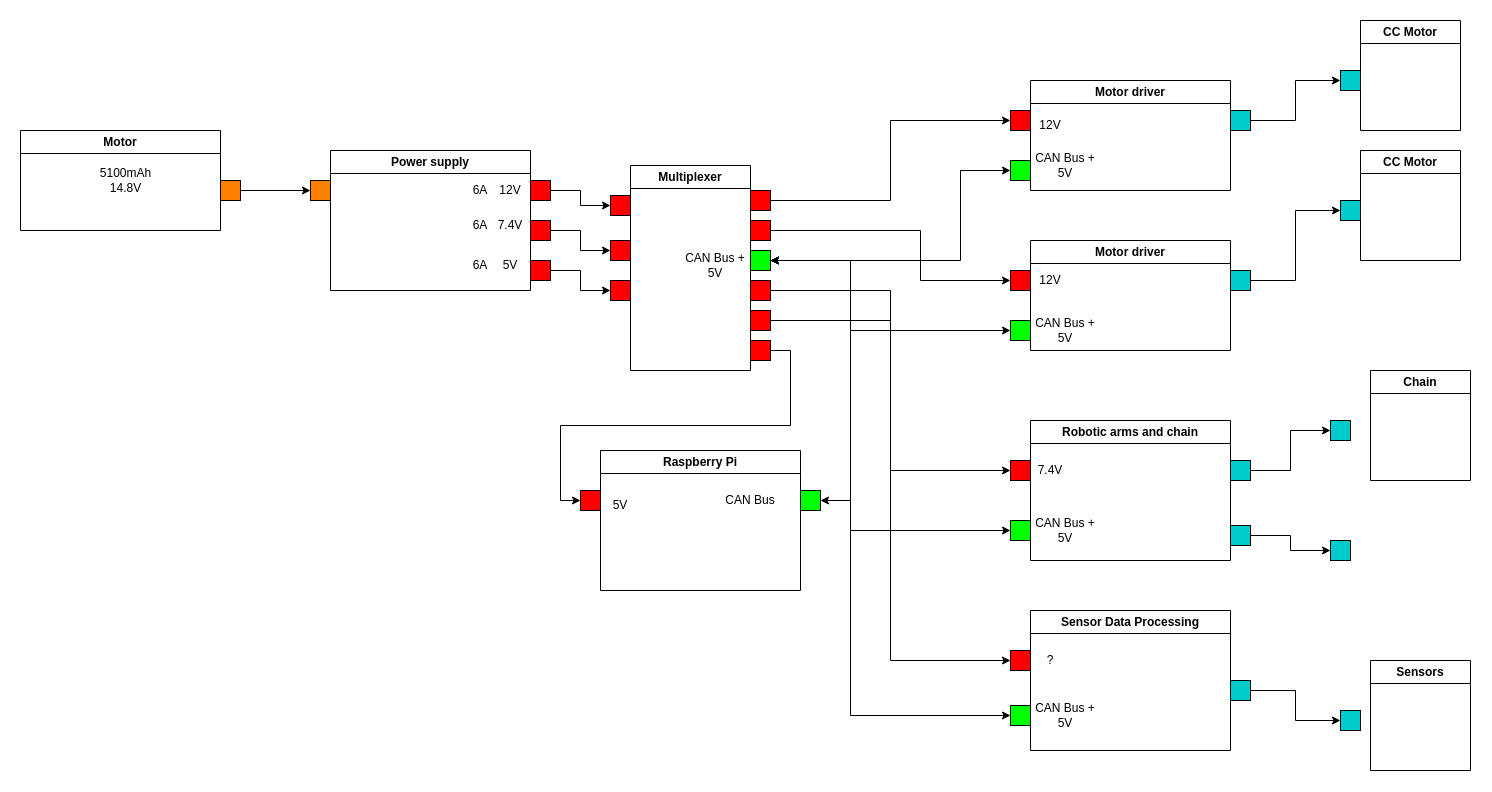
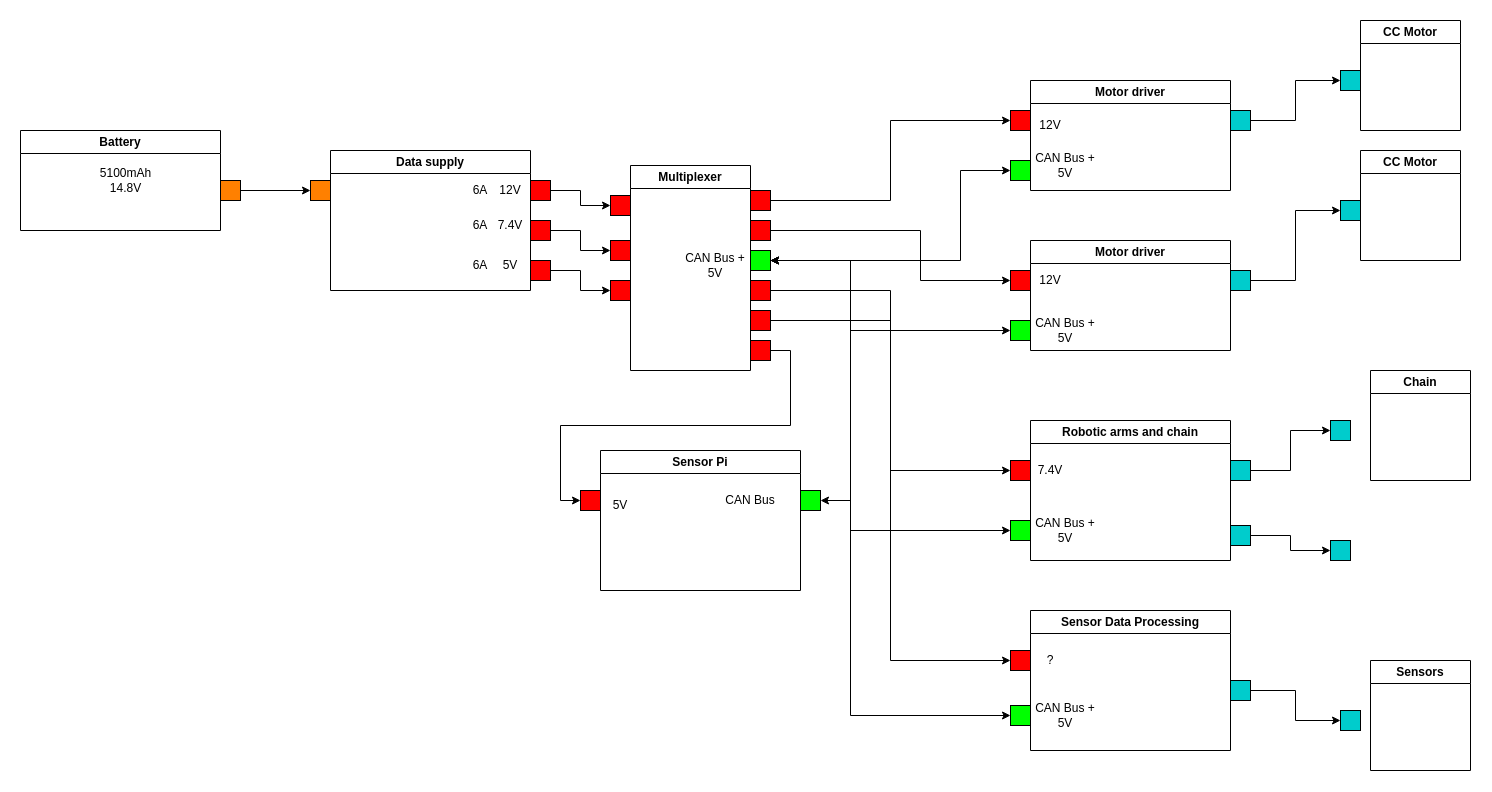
  <mxCell id="0" />
  <mxCell id="1" parent="0" />
  <mxCell id="2" value="Motor driver" style="swimlane;whiteSpace=wrap;html=1;" vertex="1" parent="1"><mxGeometry x="1030" y="240" width="200" height="110" as="geometry" /></mxCell>
  <mxCell id="3" value="12V" style="text;html=1;strokeColor=none;fillColor=none;align=center;verticalAlign=middle;whiteSpace=wrap;rounded=0;" vertex="1" parent="2"><mxGeometry x="10" y="25" width="20" height="30" as="geometry" /></mxCell>
  <mxCell id="4" value="CAN Bus + 5V" style="text;html=1;strokeColor=none;fillColor=none;align=center;verticalAlign=middle;whiteSpace=wrap;rounded=0;" vertex="1" parent="2"><mxGeometry y="75" width="70" height="30" as="geometry" /></mxCell>
  <mxCell id="5" value="Motor driver" style="swimlane;whiteSpace=wrap;html=1;" vertex="1" parent="1"><mxGeometry x="1030" y="80" width="200" height="110" as="geometry" /></mxCell>
  <mxCell id="6" value="12V" style="text;html=1;strokeColor=none;fillColor=none;align=center;verticalAlign=middle;whiteSpace=wrap;rounded=0;" vertex="1" parent="5"><mxGeometry x="10" y="30" width="20" height="30" as="geometry" /></mxCell>
  <mxCell id="7" value="CAN Bus + 5V" style="text;html=1;strokeColor=none;fillColor=none;align=center;verticalAlign=middle;whiteSpace=wrap;rounded=0;" vertex="1" parent="5"><mxGeometry y="70" width="70" height="30" as="geometry" /></mxCell>
- <mxCell id="8" value="Power supply" style="swimlane;whiteSpace=wrap;html=1;" vertex="1" parent="1"><mxGeometry x="330" y="150" width="200" height="140" as="geometry" /></mxCell>
+ <mxCell id="8" value="Data supply" style="swimlane;whiteSpace=wrap;html=1;" vertex="1" parent="1"><mxGeometry x="330" y="150" width="200" height="140" as="geometry" /></mxCell>
  <mxCell id="9" value="12V" style="text;html=1;strokeColor=none;fillColor=none;align=center;verticalAlign=middle;whiteSpace=wrap;rounded=0;" vertex="1" parent="8"><mxGeometry x="170" y="25" width="20" height="30" as="geometry" /></mxCell>
  <mxCell id="10" value="7.4V" style="text;html=1;strokeColor=none;fillColor=none;align=center;verticalAlign=middle;whiteSpace=wrap;rounded=0;" vertex="1" parent="8"><mxGeometry x="170" y="60" width="20" height="30" as="geometry" /></mxCell>
  <mxCell id="11" value="5V" style="text;html=1;strokeColor=none;fillColor=none;align=center;verticalAlign=middle;whiteSpace=wrap;rounded=0;" vertex="1" parent="8"><mxGeometry x="170" y="100" width="20" height="30" as="geometry" /></mxCell>
  <mxCell id="12" value="6A" style="text;html=1;strokeColor=none;fillColor=none;align=center;verticalAlign=middle;whiteSpace=wrap;rounded=0;" vertex="1" parent="8"><mxGeometry x="140" y="25" width="20" height="30" as="geometry" /></mxCell>
  <mxCell id="13" value="6A" style="text;html=1;strokeColor=none;fillColor=none;align=center;verticalAlign=middle;whiteSpace=wrap;rounded=0;" vertex="1" parent="8"><mxGeometry x="140" y="100" width="20" height="30" as="geometry" /></mxCell>
  <mxCell id="14" value="6A" style="text;html=1;strokeColor=none;fillColor=none;align=center;verticalAlign=middle;whiteSpace=wrap;rounded=0;" vertex="1" parent="8"><mxGeometry x="140" y="60" width="20" height="30" as="geometry" /></mxCell>
- <mxCell id="15" value="Motor" style="swimlane;whiteSpace=wrap;html=1;" vertex="1" parent="1"><mxGeometry x="20" y="130" width="200" height="100" as="geometry" /></mxCell>
+ <mxCell id="15" value="Battery" style="swimlane;whiteSpace=wrap;html=1;" vertex="1" parent="1"><mxGeometry x="20" y="130" width="200" height="100" as="geometry" /></mxCell>
  <mxCell id="16" value="5100mAh&lt;br&gt;14.8V" style="text;html=1;align=center;verticalAlign=middle;resizable=0;points=[];autosize=1;strokeColor=none;fillColor=none;" vertex="1" parent="15"><mxGeometry x="70" y="30" width="70" height="40" as="geometry" /></mxCell>
  <mxCell id="17" style="edgeStyle=orthogonalEdgeStyle;rounded=0;orthogonalLoop=1;jettySize=auto;html=1;exitX=1;exitY=0.5;exitDx=0;exitDy=0;entryX=0;entryY=0.5;entryDx=0;entryDy=0;" edge="1" parent="1" source="18" target="24"><mxGeometry relative="1" as="geometry"><Array as="points"><mxPoint x="920" y="230" /><mxPoint x="920" y="280" /></Array></mxGeometry></mxCell>
  <mxCell id="18" value="" style="whiteSpace=wrap;html=1;aspect=fixed;fillColor=#FF0000;" vertex="1" parent="1"><mxGeometry x="750" y="220" width="20" height="20" as="geometry" /></mxCell>
  <mxCell id="19" style="edgeStyle=orthogonalEdgeStyle;rounded=0;orthogonalLoop=1;jettySize=auto;html=1;exitX=1;exitY=0.5;exitDx=0;exitDy=0;entryX=0;entryY=0.5;entryDx=0;entryDy=0;" edge="1" parent="1" source="20" target="23"><mxGeometry relative="1" as="geometry" /></mxCell>
  <mxCell id="20" value="" style="whiteSpace=wrap;html=1;aspect=fixed;fillColor=#FF0000;" vertex="1" parent="1"><mxGeometry x="750" y="190" width="20" height="20" as="geometry" /></mxCell>
  <mxCell id="21" value="" style="whiteSpace=wrap;html=1;aspect=fixed;fillColor=#00FF00;" vertex="1" parent="1"><mxGeometry x="1010" y="320" width="20" height="20" as="geometry" /></mxCell>
  <mxCell id="22" value="" style="whiteSpace=wrap;html=1;aspect=fixed;fillColor=#00FF00;" vertex="1" parent="1"><mxGeometry x="1010" y="160" width="20" height="20" as="geometry" /></mxCell>
  <mxCell id="23" value="" style="whiteSpace=wrap;html=1;aspect=fixed;fillColor=#FF0000;" vertex="1" parent="1"><mxGeometry x="1010" y="110" width="20" height="20" as="geometry" /></mxCell>
  <mxCell id="24" value="" style="whiteSpace=wrap;html=1;aspect=fixed;fillColor=#FF0000;" vertex="1" parent="1"><mxGeometry x="1010" y="270" width="20" height="20" as="geometry" /></mxCell>
  <mxCell id="25" style="edgeStyle=orthogonalEdgeStyle;rounded=0;orthogonalLoop=1;jettySize=auto;html=1;exitX=1;exitY=0.5;exitDx=0;exitDy=0;entryX=0;entryY=0.5;entryDx=0;entryDy=0;" edge="1" parent="1" source="26" target="27"><mxGeometry relative="1" as="geometry" /></mxCell>
  <mxCell id="26" value="" style="whiteSpace=wrap;html=1;aspect=fixed;fillColor=#FF8000;" vertex="1" parent="1"><mxGeometry x="220" y="180" width="20" height="20" as="geometry" /></mxCell>
  <mxCell id="27" value="" style="whiteSpace=wrap;html=1;aspect=fixed;fillColor=#FF8000;" vertex="1" parent="1"><mxGeometry x="310" y="180" width="20" height="20" as="geometry" /></mxCell>
  <mxCell id="28" value="" style="endArrow=classic;startArrow=classic;html=1;rounded=0;entryX=0;entryY=0.5;entryDx=0;entryDy=0;exitX=1;exitY=0.5;exitDx=0;exitDy=0;" edge="1" parent="1" source="55" target="21"><mxGeometry width="50" height="50" relative="1" as="geometry"><mxPoint x="860" y="355" as="sourcePoint" /><mxPoint x="910" y="305" as="targetPoint" /><Array as="points"><mxPoint x="850" y="260" /><mxPoint x="850" y="330" /></Array></mxGeometry></mxCell>
  <mxCell id="29" value="" style="endArrow=classic;startArrow=classic;html=1;rounded=0;entryX=0;entryY=0.5;entryDx=0;entryDy=0;exitX=1;exitY=0.5;exitDx=0;exitDy=0;" edge="1" parent="1" source="55" target="22"><mxGeometry width="50" height="50" relative="1" as="geometry"><mxPoint x="810" y="270" as="sourcePoint" /><mxPoint x="950" y="200" as="targetPoint" /><Array as="points"><mxPoint x="960" y="260" /><mxPoint x="960" y="170" /></Array></mxGeometry></mxCell>
  <mxCell id="30" value="Robotic arms and chain" style="swimlane;whiteSpace=wrap;html=1;" vertex="1" parent="1"><mxGeometry x="1030" y="420" width="200" height="140" as="geometry" /></mxCell>
  <mxCell id="31" value="7.4V" style="text;html=1;strokeColor=none;fillColor=none;align=center;verticalAlign=middle;whiteSpace=wrap;rounded=0;" vertex="1" parent="30"><mxGeometry x="10" y="35" width="20" height="30" as="geometry" /></mxCell>
  <mxCell id="32" value="CAN Bus + 5V" style="text;html=1;strokeColor=none;fillColor=none;align=center;verticalAlign=middle;whiteSpace=wrap;rounded=0;" vertex="1" parent="30"><mxGeometry y="95" width="70" height="30" as="geometry" /></mxCell>
  <mxCell id="33" value="Sensor Data Processing" style="swimlane;whiteSpace=wrap;html=1;" vertex="1" parent="1"><mxGeometry x="1030" y="610" width="200" height="140" as="geometry" /></mxCell>
  <mxCell id="34" value="?" style="text;html=1;strokeColor=none;fillColor=none;align=center;verticalAlign=middle;whiteSpace=wrap;rounded=0;" vertex="1" parent="33"><mxGeometry x="10" y="35" width="20" height="30" as="geometry" /></mxCell>
  <mxCell id="35" value="CAN Bus + 5V" style="text;html=1;strokeColor=none;fillColor=none;align=center;verticalAlign=middle;whiteSpace=wrap;rounded=0;" vertex="1" parent="33"><mxGeometry y="90" width="70" height="30" as="geometry" /></mxCell>
  <mxCell id="36" value="CC Motor" style="swimlane;whiteSpace=wrap;html=1;" vertex="1" parent="1"><mxGeometry x="1360" y="20" width="100" height="110" as="geometry" /></mxCell>
  <mxCell id="37" value="CC Motor" style="swimlane;whiteSpace=wrap;html=1;" vertex="1" parent="1"><mxGeometry x="1360" y="150" width="100" height="110" as="geometry" /></mxCell>
  <mxCell id="38" style="edgeStyle=orthogonalEdgeStyle;rounded=0;orthogonalLoop=1;jettySize=auto;html=1;exitX=1;exitY=0.5;exitDx=0;exitDy=0;entryX=0;entryY=0.5;entryDx=0;entryDy=0;" edge="1" parent="1" source="39" target="43"><mxGeometry relative="1" as="geometry" /></mxCell>
  <mxCell id="39" value="" style="whiteSpace=wrap;html=1;aspect=fixed;fillColor=#00CCCC;" vertex="1" parent="1"><mxGeometry x="1230" y="110" width="20" height="20" as="geometry" /></mxCell>
  <mxCell id="40" style="edgeStyle=orthogonalEdgeStyle;rounded=0;orthogonalLoop=1;jettySize=auto;html=1;exitX=1;exitY=0.5;exitDx=0;exitDy=0;entryX=0;entryY=0.5;entryDx=0;entryDy=0;" edge="1" parent="1" source="41" target="42"><mxGeometry relative="1" as="geometry"><mxPoint x="1270" y="210" as="targetPoint" /></mxGeometry></mxCell>
  <mxCell id="41" value="" style="whiteSpace=wrap;html=1;aspect=fixed;fillColor=#00CCCC;" vertex="1" parent="1"><mxGeometry x="1230" y="270" width="20" height="20" as="geometry" /></mxCell>
  <mxCell id="42" value="" style="whiteSpace=wrap;html=1;aspect=fixed;fillColor=#00CCCC;" vertex="1" parent="1"><mxGeometry x="1340" y="200" width="20" height="20" as="geometry" /></mxCell>
  <mxCell id="43" value="" style="whiteSpace=wrap;html=1;aspect=fixed;fillColor=#00CCCC;" vertex="1" parent="1"><mxGeometry x="1340" y="70" width="20" height="20" as="geometry" /></mxCell>
- <mxCell id="44" value="Raspberry Pi" style="swimlane;whiteSpace=wrap;html=1;" vertex="1" parent="1"><mxGeometry x="600" y="450" width="200" height="140" as="geometry" /></mxCell>
+ <mxCell id="44" value="Sensor Pi" style="swimlane;whiteSpace=wrap;html=1;" vertex="1" parent="1"><mxGeometry x="600" y="450" width="200" height="140" as="geometry" /></mxCell>
  <mxCell id="45" value="5V" style="text;html=1;strokeColor=none;fillColor=none;align=center;verticalAlign=middle;whiteSpace=wrap;rounded=0;" vertex="1" parent="44"><mxGeometry x="10" y="40" width="20" height="30" as="geometry" /></mxCell>
  <mxCell id="46" value="CAN Bus" style="text;html=1;strokeColor=none;fillColor=none;align=center;verticalAlign=middle;whiteSpace=wrap;rounded=0;" vertex="1" parent="44"><mxGeometry x="115" y="35" width="70" height="30" as="geometry" /></mxCell>
  <mxCell id="47" style="edgeStyle=orthogonalEdgeStyle;rounded=0;orthogonalLoop=1;jettySize=auto;html=1;exitX=0.5;exitY=1;exitDx=0;exitDy=0;entryX=0.5;entryY=0;entryDx=0;entryDy=0;" edge="1" parent="1" source="48" target="49"><mxGeometry relative="1" as="geometry" /></mxCell>
  <mxCell id="48" value="" style="whiteSpace=wrap;html=1;aspect=fixed;fillColor=#FF0000;direction=north;" vertex="1" parent="1"><mxGeometry x="750" y="340" width="20" height="20" as="geometry" /></mxCell>
  <mxCell id="49" value="" style="whiteSpace=wrap;html=1;aspect=fixed;fillColor=#FF0000;direction=north;" vertex="1" parent="1"><mxGeometry x="580" y="490" width="20" height="20" as="geometry" /></mxCell>
  <mxCell id="50" value="Multiplexer" style="swimlane;whiteSpace=wrap;html=1;" vertex="1" parent="1"><mxGeometry x="630" y="165" width="120" height="205" as="geometry" /></mxCell>
  <mxCell id="51" value="CAN Bus + 5V" style="text;html=1;strokeColor=none;fillColor=none;align=center;verticalAlign=middle;whiteSpace=wrap;rounded=0;" vertex="1" parent="50"><mxGeometry x="50" y="85" width="70" height="30" as="geometry" /></mxCell>
  <mxCell id="52" style="edgeStyle=orthogonalEdgeStyle;rounded=0;orthogonalLoop=1;jettySize=auto;html=1;exitX=1;exitY=0.5;exitDx=0;exitDy=0;" edge="1" parent="1" source="53" target="54"><mxGeometry relative="1" as="geometry" /></mxCell>
  <mxCell id="53" value="" style="whiteSpace=wrap;html=1;aspect=fixed;fillColor=#FF0000;" vertex="1" parent="1"><mxGeometry x="530" y="180" width="20" height="20" as="geometry" /></mxCell>
  <mxCell id="54" value="" style="whiteSpace=wrap;html=1;aspect=fixed;fillColor=#FF0000;" vertex="1" parent="1"><mxGeometry x="610" y="195" width="20" height="20" as="geometry" /></mxCell>
  <mxCell id="55" value="" style="whiteSpace=wrap;html=1;aspect=fixed;fillColor=#00FF00;" vertex="1" parent="1"><mxGeometry x="750" y="250" width="20" height="20" as="geometry" /></mxCell>
  <mxCell id="56" value="" style="whiteSpace=wrap;html=1;aspect=fixed;fillColor=#00FF00;" vertex="1" parent="1"><mxGeometry x="800" y="490" width="20" height="20" as="geometry" /></mxCell>
  <mxCell id="57" value="" style="endArrow=classic;startArrow=classic;html=1;rounded=0;entryX=1;entryY=0.5;entryDx=0;entryDy=0;exitX=1;exitY=0.5;exitDx=0;exitDy=0;" edge="1" parent="1" source="56" target="55"><mxGeometry width="50" height="50" relative="1" as="geometry"><mxPoint x="710" y="440" as="sourcePoint" /><mxPoint x="760" y="390" as="targetPoint" /><Array as="points"><mxPoint x="850" y="500" /><mxPoint x="850" y="260" /></Array></mxGeometry></mxCell>
  <mxCell id="58" value="Sensors" style="swimlane;whiteSpace=wrap;html=1;" vertex="1" parent="1"><mxGeometry x="1370" y="660" width="100" height="110" as="geometry" /></mxCell>
  <mxCell id="59" style="edgeStyle=orthogonalEdgeStyle;rounded=0;orthogonalLoop=1;jettySize=auto;html=1;exitX=1;exitY=0.5;exitDx=0;exitDy=0;entryX=0;entryY=0.5;entryDx=0;entryDy=0;" edge="1" parent="1" source="60" target="61"><mxGeometry relative="1" as="geometry" /></mxCell>
  <mxCell id="60" value="" style="whiteSpace=wrap;html=1;aspect=fixed;fillColor=#00CCCC;" vertex="1" parent="1"><mxGeometry x="1230" y="680" width="20" height="20" as="geometry" /></mxCell>
  <mxCell id="61" value="" style="whiteSpace=wrap;html=1;aspect=fixed;fillColor=#00CCCC;" vertex="1" parent="1"><mxGeometry x="1340" y="710" width="20" height="20" as="geometry" /></mxCell>
  <mxCell id="62" value="Chain" style="swimlane;whiteSpace=wrap;html=1;" vertex="1" parent="1"><mxGeometry x="1370" y="370" width="100" height="110" as="geometry" /></mxCell>
  <mxCell id="63" style="edgeStyle=orthogonalEdgeStyle;rounded=0;orthogonalLoop=1;jettySize=auto;html=1;entryX=0;entryY=0.5;entryDx=0;entryDy=0;" edge="1" parent="1" source="64" target="68"><mxGeometry relative="1" as="geometry" /></mxCell>
  <mxCell id="64" value="" style="whiteSpace=wrap;html=1;aspect=fixed;fillColor=#00CCCC;" vertex="1" parent="1"><mxGeometry x="1230" y="460" width="20" height="20" as="geometry" /></mxCell>
  <mxCell id="65" value="" style="edgeStyle=orthogonalEdgeStyle;rounded=0;orthogonalLoop=1;jettySize=auto;html=1;" edge="1" parent="1" source="66" target="67"><mxGeometry relative="1" as="geometry" /></mxCell>
  <mxCell id="66" value="" style="whiteSpace=wrap;html=1;aspect=fixed;fillColor=#00CCCC;" vertex="1" parent="1"><mxGeometry x="1230" y="525" width="20" height="20" as="geometry" /></mxCell>
  <mxCell id="67" value="" style="whiteSpace=wrap;html=1;aspect=fixed;fillColor=#00CCCC;" vertex="1" parent="1"><mxGeometry x="1330" y="540" width="20" height="20" as="geometry" /></mxCell>
  <mxCell id="68" value="" style="whiteSpace=wrap;html=1;aspect=fixed;fillColor=#00CCCC;" vertex="1" parent="1"><mxGeometry x="1330" y="420" width="20" height="20" as="geometry" /></mxCell>
  <mxCell id="69" style="edgeStyle=orthogonalEdgeStyle;rounded=0;orthogonalLoop=1;jettySize=auto;html=1;exitX=1;exitY=0.5;exitDx=0;exitDy=0;entryX=0;entryY=0.5;entryDx=0;entryDy=0;strokeColor=default;" edge="1" parent="1" source="70" target="71"><mxGeometry relative="1" as="geometry" /></mxCell>
  <mxCell id="70" value="" style="whiteSpace=wrap;html=1;aspect=fixed;fillColor=#FF0000;" vertex="1" parent="1"><mxGeometry x="750" y="280" width="20" height="20" as="geometry" /></mxCell>
  <mxCell id="71" value="" style="whiteSpace=wrap;html=1;aspect=fixed;fillColor=#FF0000;" vertex="1" parent="1"><mxGeometry x="1010" y="460" width="20" height="20" as="geometry" /></mxCell>
  <mxCell id="72" value="" style="endArrow=classic;startArrow=classic;html=1;rounded=0;entryX=0;entryY=0.5;entryDx=0;entryDy=0;" edge="1" parent="1" target="74"><mxGeometry width="50" height="50" relative="1" as="geometry"><mxPoint x="770" y="260" as="sourcePoint" /><mxPoint x="960" y="450" as="targetPoint" /><Array as="points"><mxPoint x="850" y="260" /><mxPoint x="850" y="715" /></Array></mxGeometry></mxCell>
  <mxCell id="73" value="" style="whiteSpace=wrap;html=1;aspect=fixed;fillColor=#FF0000;" vertex="1" parent="1"><mxGeometry x="1010" y="650" width="20" height="20" as="geometry" /></mxCell>
  <mxCell id="74" value="" style="whiteSpace=wrap;html=1;aspect=fixed;fillColor=#00FF00;" vertex="1" parent="1"><mxGeometry x="1010" y="705" width="20" height="20" as="geometry" /></mxCell>
  <mxCell id="75" style="edgeStyle=orthogonalEdgeStyle;rounded=0;orthogonalLoop=1;jettySize=auto;html=1;entryX=0;entryY=0.5;entryDx=0;entryDy=0;" edge="1" parent="1" source="76" target="73"><mxGeometry relative="1" as="geometry" /></mxCell>
  <mxCell id="76" value="" style="whiteSpace=wrap;html=1;aspect=fixed;fillColor=#FF0000;" vertex="1" parent="1"><mxGeometry x="750" y="310" width="20" height="20" as="geometry" /></mxCell>
  <mxCell id="77" value="" style="whiteSpace=wrap;html=1;aspect=fixed;fillColor=#00FF00;" vertex="1" parent="1"><mxGeometry x="1010" y="520" width="20" height="20" as="geometry" /></mxCell>
  <mxCell id="78" value="" style="endArrow=classic;html=1;rounded=0;entryX=0;entryY=0.5;entryDx=0;entryDy=0;" edge="1" parent="1" target="77"><mxGeometry width="50" height="50" relative="1" as="geometry"><mxPoint x="850" y="530" as="sourcePoint" /><mxPoint x="970" y="400" as="targetPoint" /></mxGeometry></mxCell>
  <mxCell id="79" value="" style="edgeStyle=orthogonalEdgeStyle;rounded=0;orthogonalLoop=1;jettySize=auto;html=1;" edge="1" parent="1" source="80" target="83"><mxGeometry relative="1" as="geometry" /></mxCell>
  <mxCell id="80" value="" style="whiteSpace=wrap;html=1;aspect=fixed;fillColor=#FF0000;" vertex="1" parent="1"><mxGeometry x="530" y="220" width="20" height="20" as="geometry" /></mxCell>
  <mxCell id="81" value="" style="edgeStyle=orthogonalEdgeStyle;rounded=0;orthogonalLoop=1;jettySize=auto;html=1;" edge="1" parent="1" source="82" target="84"><mxGeometry relative="1" as="geometry" /></mxCell>
  <mxCell id="82" value="" style="whiteSpace=wrap;html=1;aspect=fixed;fillColor=#FF0000;" vertex="1" parent="1"><mxGeometry x="530" y="260" width="20" height="20" as="geometry" /></mxCell>
  <mxCell id="83" value="" style="whiteSpace=wrap;html=1;aspect=fixed;fillColor=#FF0000;" vertex="1" parent="1"><mxGeometry x="610" y="240" width="20" height="20" as="geometry" /></mxCell>
  <mxCell id="84" value="" style="whiteSpace=wrap;html=1;aspect=fixed;fillColor=#FF0000;" vertex="1" parent="1"><mxGeometry x="610" y="280" width="20" height="20" as="geometry" /></mxCell>
